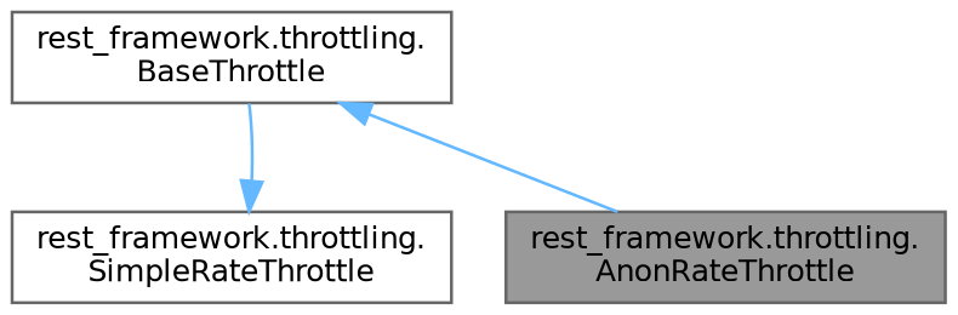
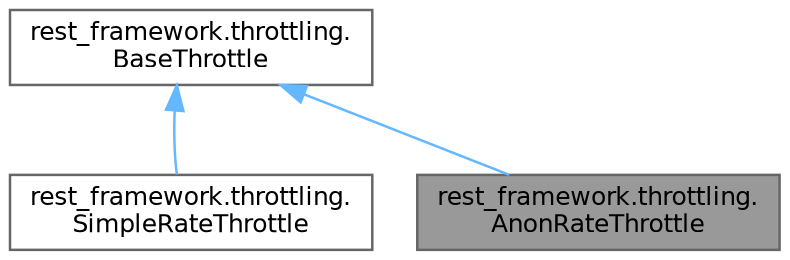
  digraph {
    node [color=gray40 fillcolor=white fontname=Helvetica fontsize=10 shape=box style=filled]
    edge [color=steelblue1 dir=back fontname=Helvetica fontsize=10 labelfontname=Helvetica labelfontsize=10 style=solid]
    n1 [fillcolor=grey60 fontcolor=black height=0.2 label="rest_framework.throttling.\lAnonRateThrottle" width=0.4]
    n2 [height=0.2 label="rest_framework.throttling.\lSimpleRateThrottle" width=0.4]
    n3 [height=0.2 label="rest_framework.throttling.\lBaseThrottle" width=0.4]
    n3 -> n1
-   n2 -> n3
+   n3 -> n2
  }
